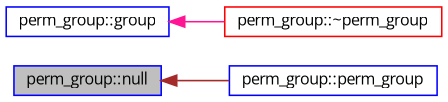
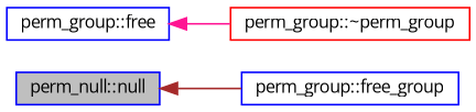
  digraph {
    fontname="Open Sans"
    rankdir=LR
    node [color=blue fillcolor=white fontname="Open Sans" fontsize=10 shape=record style=filled]
    edge [dir=back fontname="Open Sans" fontsize=10 labelfontname=Helvetica labelfontsize=10 style=solid]
-   n1 [fillcolor=grey75 fontcolor=black height=0.2 label="perm_group::null" width=0.4]
-   n2 [height=0.2 label="perm_group::perm_group" width=0.4]
-   n3 [height=0.2 label="perm_group::group" width=0.4]
+   n1 [fillcolor=grey75 fontcolor=black height=0.2 label="perm_null::null" width=0.4]
+   n2 [height=0.2 label="perm_group::free_group" width=0.4]
+   n3 [height=0.2 label="perm_group::free" width=0.4]
    n4 [color=red height=0.2 label="perm_group::~perm_group" width=0.4]
    n1 -> n2 [color=brown]
    n3 -> n4 [color=deeppink]
  }
